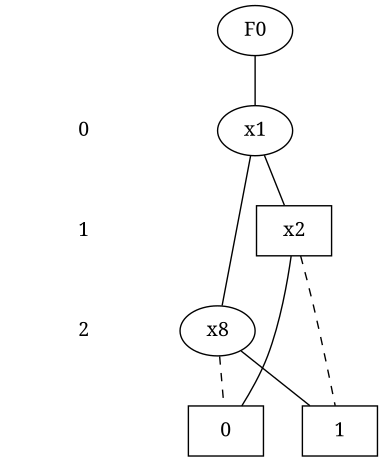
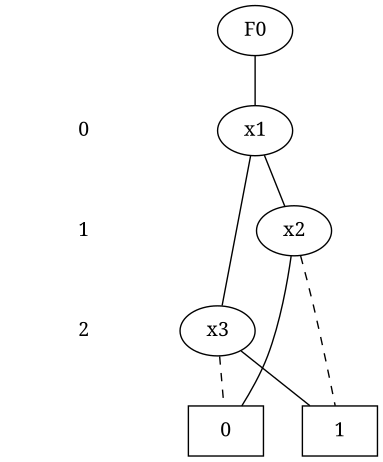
  digraph {
    fontname="Noto Serif"
    node [fontname="Noto Serif" shape=plaintext]
    edge [dir=none fontname="Noto Serif"]
    "CONST NODES" [style=invis]
    " 0 "
    " 1 "
    " 2 "
    F0 [shape=ellipse]
    n6 [label=x1 shape=""]
-   n7 [label=x2 shape=box]
-   n8 [label=x8 shape=""]
+   n7 [label=x2 shape=""]
+   n8 [label=x3 shape=""]
    n9 [label=0 shape=box]
    n10 [label=1 shape=box]
    subgraph sub_1 {
      "CONST NODES"
      " 0 "
      " 1 "
      " 2 "
    }
    subgraph sub_2 {
      rank=same
      F0
    }
    subgraph sub_3 {
      rank=same
      " 0 "
      n6
    }
    subgraph sub_4 {
      rank=same
      " 1 "
      n7
    }
    subgraph sub_5 {
      rank=same
      " 2 "
      n8
    }
    subgraph sub_6 {
      rank=same
      "CONST NODES"
      subgraph sub_7 {
        rank=same
        n9
        n10
      }
    }
    " 0 " -> " 1 " [style=invis]
    " 1 " -> " 2 " [style=invis]
    " 2 " -> "CONST NODES" [style=invis]
    F0 -> n6 [style=solid]
    n6 -> n7
    n6 -> n8 [style=solid]
    n7 -> n9
    n7 -> n10 [style=dashed]
    n8 -> n9 [style=dashed]
    n8 -> n10
  }
